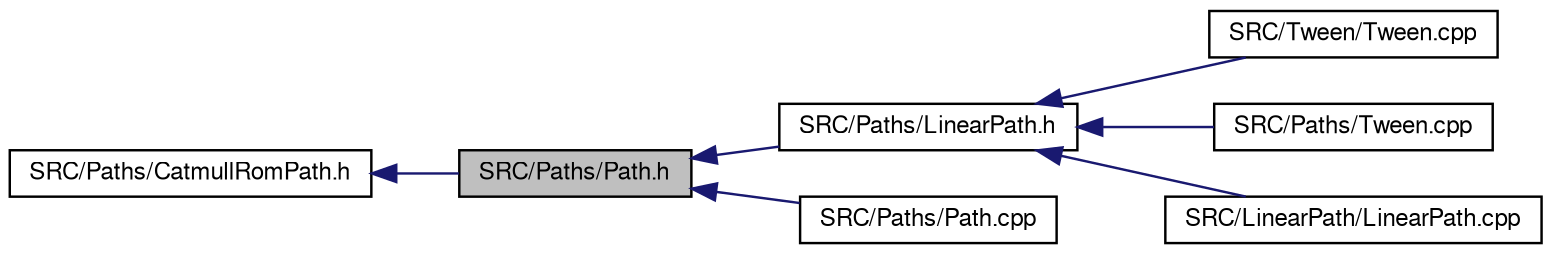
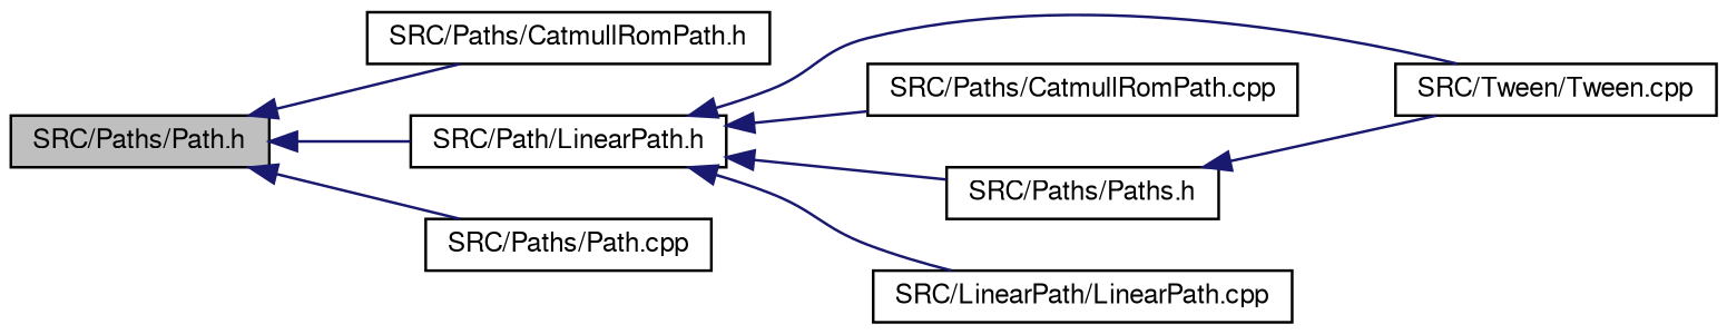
  digraph {
    rankdir=LR
    node [color=black fontname=FreeSans fontsize=10 shape=record]
    edge [color=midnightblue dir=back fontname=FreeSans fontsize=10 labelfontname=FreeSans labelfontsize=10 style=solid]
    n1 [fillcolor=grey75 fontcolor=black height=0.2 label="SRC/Paths/Path.h" style=filled width=0.4]
    n2 [height=0.2 label="SRC/Paths/CatmullRomPath.h" width=0.4]
-   n3 [height=0.2 label="SRC/Paths/LinearPath.h" width=0.4]
+   n3 [height=0.2 label="SRC/Path/LinearPath.h" width=0.4]
    n4 [height=0.2 label="SRC/Paths/Path.cpp" width=0.4]
    n5 [height=0.2 label="SRC/Tween/Tween.cpp" width=0.4]
-   n6 [height=0.2 label="SRC/Paths/Tween.cpp" width=0.4]
+   n6 [height=0.2 label="SRC/Paths/CatmullRomPath.cpp" width=0.4]
+   n7 [height=0.2 label="SRC/Paths/Paths.h" width=0.4]
    n8 [height=0.2 label="SRC/LinearPath/LinearPath.cpp" width=0.4]
-   n2 -> n1
+   n1 -> n2
    n1 -> n3
    n1 -> n4
    n3 -> n5
    n3 -> n6
+   n3 -> n7
    n3 -> n8
+   n7 -> n5
  }
